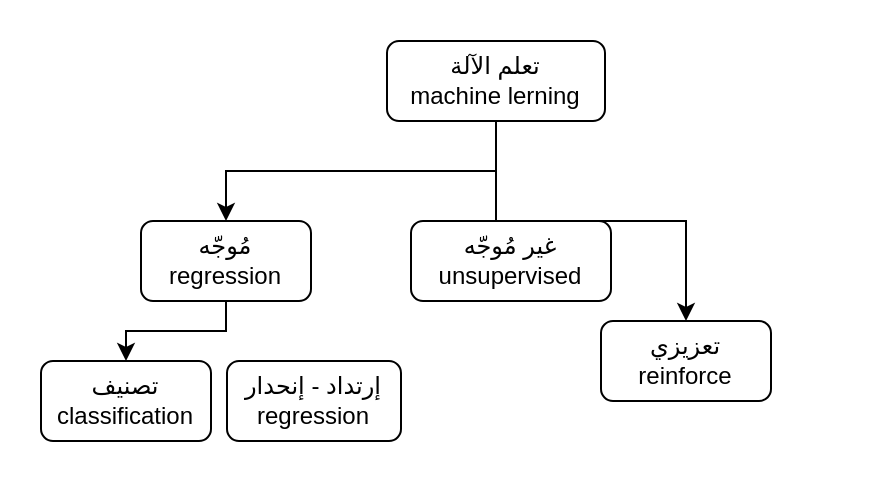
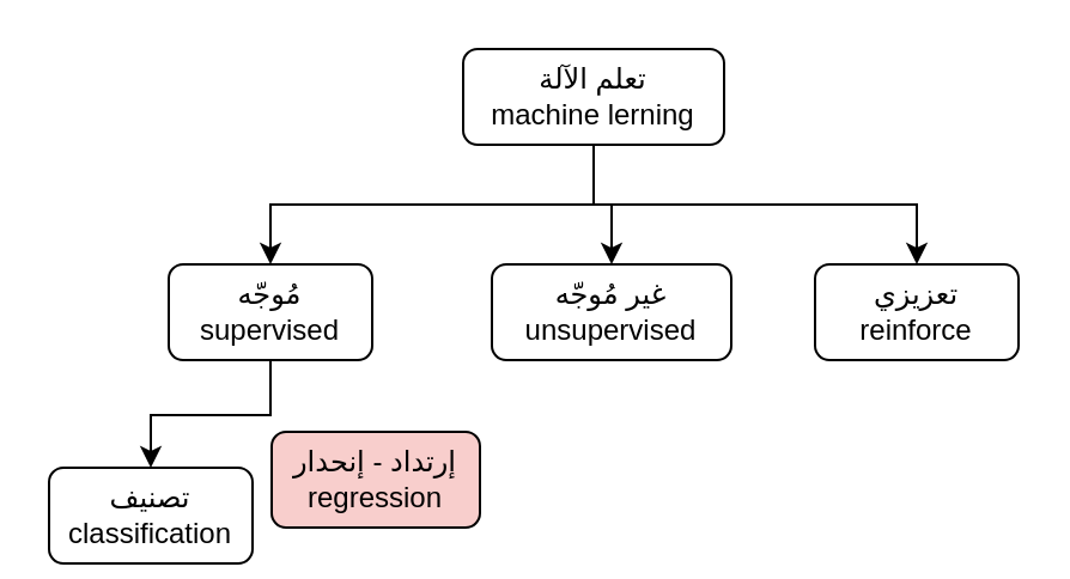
  <mxCell id="0" />
  <mxCell id="1" parent="0" />
+ <mxCell id="2" style="edgeStyle=elbowEdgeStyle;rounded=0;orthogonalLoop=1;jettySize=auto;elbow=vertical;html=1;exitX=0.5;exitY=1;exitDx=0;exitDy=0;entryX=0.5;entryY=0;entryDx=0;entryDy=0;" edge="1" parent="1" source="5" target="7"><mxGeometry relative="1" as="geometry" /></mxCell>
  <mxCell id="3" style="edgeStyle=elbowEdgeStyle;rounded=0;orthogonalLoop=1;jettySize=auto;elbow=vertical;html=1;exitX=0.5;exitY=1;exitDx=0;exitDy=0;entryX=0.5;entryY=0;entryDx=0;entryDy=0;" edge="1" parent="1" source="5" target="6"><mxGeometry relative="1" as="geometry" /></mxCell>
  <mxCell id="4" style="edgeStyle=elbowEdgeStyle;rounded=0;orthogonalLoop=1;jettySize=auto;elbow=vertical;html=1;exitX=0.5;exitY=1;exitDx=0;exitDy=0;entryX=0.5;entryY=0;entryDx=0;entryDy=0;" edge="1" parent="1" source="5" target="9"><mxGeometry relative="1" as="geometry" /></mxCell>
  <mxCell id="5" value="تعلم الآلة&lt;br&gt;machine lerning" style="rounded=1;whiteSpace=wrap;html=1;" vertex="1" parent="1"><mxGeometry x="193" y="20" width="109" height="40" as="geometry" /></mxCell>
- <mxCell id="6" value="تعزيزي&lt;br&gt;reinforce" style="rounded=1;whiteSpace=wrap;html=1;" vertex="1" parent="1"><mxGeometry x="300" y="160" width="85" height="40" as="geometry" /></mxCell>
+ <mxCell id="6" value="تعزيزي&lt;br&gt;reinforce" style="rounded=1;whiteSpace=wrap;html=1;" vertex="1" parent="1"><mxGeometry x="340" y="110" width="85" height="40" as="geometry" /></mxCell>
  <mxCell id="7" value="غير مُوجّه&lt;br&gt;unsupervised" style="rounded=1;whiteSpace=wrap;html=1;" vertex="1" parent="1"><mxGeometry x="205" y="110" width="100" height="40" as="geometry" /></mxCell>
  <mxCell id="8" style="edgeStyle=elbowEdgeStyle;rounded=0;orthogonalLoop=1;jettySize=auto;elbow=vertical;html=1;exitX=0.5;exitY=1;exitDx=0;exitDy=0;entryX=0.5;entryY=0;entryDx=0;entryDy=0;" edge="1" parent="1" source="9" target="11"><mxGeometry relative="1" as="geometry" /></mxCell>
- <mxCell id="9" value="مُوجّه&lt;br&gt;regression" style="rounded=1;whiteSpace=wrap;html=1;" vertex="1" parent="1"><mxGeometry x="70" y="110" width="85" height="40" as="geometry" /></mxCell>
- <mxCell id="10" value="إرتداد - إنحدار&lt;br&gt;regression" style="rounded=1;whiteSpace=wrap;html=1;" vertex="1" parent="1"><mxGeometry x="113" y="180" width="87" height="40" as="geometry" /></mxCell>
- <mxCell id="11" value="تصنيف&lt;br&gt;classification" style="rounded=1;whiteSpace=wrap;html=1;" vertex="1" parent="1"><mxGeometry x="20" y="180" width="85" height="40" as="geometry" /></mxCell>
+ <mxCell id="9" value="مُوجّه&lt;br&gt;supervised" style="rounded=1;whiteSpace=wrap;html=1;" vertex="1" parent="1"><mxGeometry x="70" y="110" width="85" height="40" as="geometry" /></mxCell>
+ <mxCell id="10" value="إرتداد - إنحدار&lt;br&gt;regression" style="rounded=1;whiteSpace=wrap;html=1;fillColor=#f8cecc;" vertex="1" parent="1"><mxGeometry x="113" y="180" width="87" height="40" as="geometry" /></mxCell>
+ <mxCell id="11" value="تصنيف&lt;br&gt;classification" style="rounded=1;whiteSpace=wrap;html=1;" vertex="1" parent="1"><mxGeometry x="20" y="195" width="85" height="40" as="geometry" /></mxCell>
